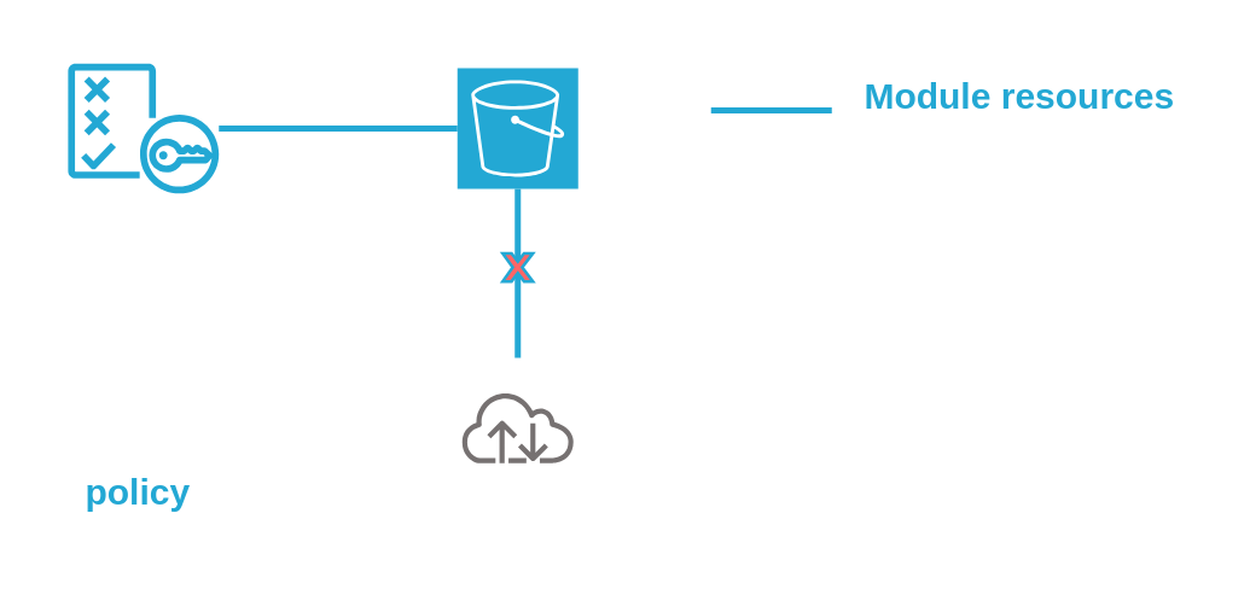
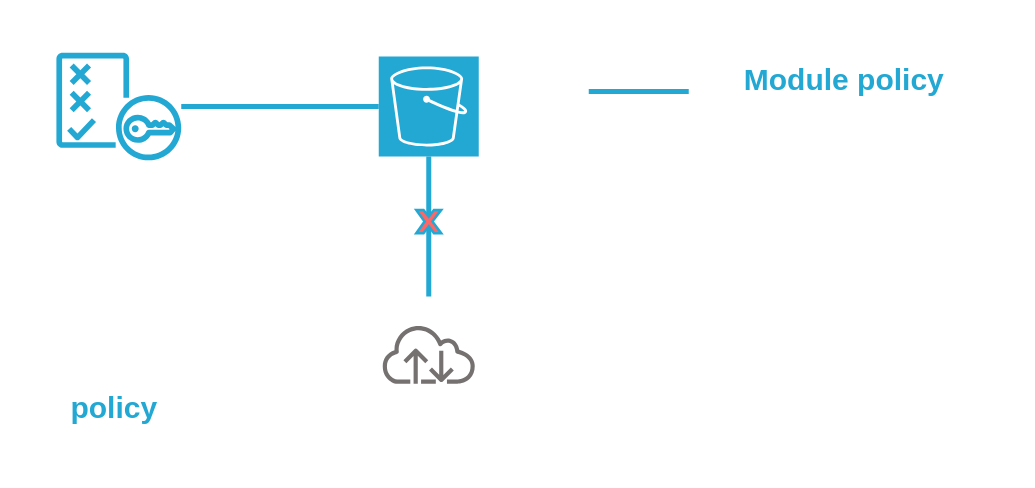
  <mxCell id="0" />
  <mxCell id="1" parent="0" />
  <mxCell id="2" value="" style="endArrow=none;html=1;strokeColor=#23A8D4;fontColor=#767171;fontSize=27;spacing=7;strokeWidth=2;" parent="1" edge="1"><mxGeometry width="50" height="50" relative="1" as="geometry"><mxPoint x="235" y="36" as="sourcePoint" /><mxPoint x="275" y="36" as="targetPoint" /></mxGeometry></mxCell>
- <mxCell id="3" value="&lt;font style=&quot;font-size: 12px&quot;&gt;Module resources&lt;/font&gt;" style="text;html=1;resizable=0;autosize=1;align=center;verticalAlign=middle;points=[];fillColor=none;strokeColor=none;rounded=0;fontSize=12;fontColor=#23A8D4;fontStyle=1" parent="1" vertex="1"><mxGeometry x="282" y="22" width="110" height="20" as="geometry" /></mxCell>
+ <mxCell id="3" value="&lt;font style=&quot;font-size: 12px&quot;&gt;Module policy&lt;/font&gt;" style="text;html=1;resizable=0;autosize=1;align=center;verticalAlign=middle;points=[];fillColor=none;strokeColor=none;rounded=0;fontSize=12;fontColor=#23A8D4;fontStyle=1" parent="1" vertex="1"><mxGeometry x="282" y="22" width="110" height="20" as="geometry" /></mxCell>
  <mxCell id="4" value="" style="points=[[0,0,0],[0.25,0,0],[0.5,0,0],[0.75,0,0],[1,0,0],[0,1,0],[0.25,1,0],[0.5,1,0],[0.75,1,0],[1,1,0],[0,0.25,0],[0,0.5,0],[0,0.75,0],[1,0.25,0],[1,0.5,0],[1,0.75,0]];outlineConnect=0;fontColor=#232F3E;gradientDirection=north;strokeColor=#ffffff;dashed=0;verticalLabelPosition=bottom;verticalAlign=top;align=center;html=1;fontSize=12;fontStyle=0;aspect=fixed;shape=mxgraph.aws4.resourceIcon;resIcon=mxgraph.aws4.s3;fillColor=#23A8D4;" parent="1" vertex="1"><mxGeometry x="151" y="22" width="40" height="40" as="geometry" /></mxCell>
  <mxCell id="5" value="" style="outlineConnect=0;fontColor=#232F3E;gradientColor=none;strokeColor=none;dashed=0;verticalLabelPosition=bottom;verticalAlign=top;align=center;html=1;fontSize=12;fontStyle=0;aspect=fixed;pointerEvents=1;shape=mxgraph.aws4.policy;fillColor=#23A8D4;" parent="1" vertex="1"><mxGeometry x="22" y="20.5" width="50.06" height="43" as="geometry" /></mxCell>
  <mxCell id="6" value="" style="endArrow=none;html=1;strokeColor=#23A8D4;fontColor=#767171;fontSize=27;spacing=7;strokeWidth=2;entryX=0;entryY=0.5;entryDx=0;entryDy=0;entryPerimeter=0;" parent="1" source="5" target="4" edge="1"><mxGeometry width="50" height="50" relative="1" as="geometry"><mxPoint x="162" y="-8" as="sourcePoint" /><mxPoint x="202" y="-8" as="targetPoint" /></mxGeometry></mxCell>
  <mxCell id="7" value="policy" style="text;html=1;resizable=0;autosize=1;align=center;verticalAlign=middle;points=[];strokeColor=none;rounded=0;fontColor=#23A8D4;fontStyle=1" parent="1" vertex="1"><mxGeometry x="20" y="153" width="50" height="20" as="geometry" /></mxCell>
  <mxCell id="8" value="" style="outlineConnect=0;fontColor=#232F3E;dashed=0;verticalLabelPosition=bottom;verticalAlign=top;align=center;html=1;fontSize=12;fontStyle=0;aspect=fixed;shape=mxgraph.aws4.resourceIcon;resIcon=mxgraph.aws4.internet;strokeColor=#767171;fillColor=none;" parent="1" vertex="1"><mxGeometry x="148" y="118" width="46" height="46" as="geometry" /></mxCell>
  <mxCell id="9" value="" style="endArrow=none;html=1;strokeColor=#23A8D4;fontColor=#767171;fontSize=27;spacing=7;strokeWidth=2;entryX=0.5;entryY=1;entryDx=0;entryDy=0;entryPerimeter=0;" parent="1" source="8" target="4" edge="1"><mxGeometry width="50" height="50" relative="1" as="geometry"><mxPoint x="245" y="-8" as="sourcePoint" /><mxPoint x="285" y="-8" as="targetPoint" /></mxGeometry></mxCell>
  <mxCell id="10" value="" style="verticalLabelPosition=bottom;verticalAlign=top;html=1;shape=mxgraph.basic.x;fontColor=#FFCD2D;gradientColor=none;strokeColor=#23A8D4;fillColor=#FF6666;aspect=fixed;" parent="1" vertex="1"><mxGeometry x="166" y="83.35" width="10" height="9.3" as="geometry" /></mxCell>
